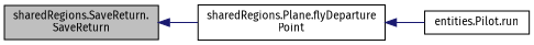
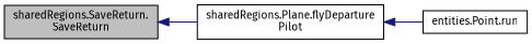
  digraph {
    fontname="Fira Sans"
    rankdir=LR
    node [color=black fillcolor=white fontname="Fira Sans" fontsize=10 shape=record style=filled]
    edge [color=midnightblue dir=back fontname="Fira Sans" fontsize=10 labelfontname=Helvetica labelfontsize=10 style=solid]
    n1 [fillcolor=grey75 fontcolor=black height=0.2 label="sharedRegions.SaveReturn.\lSaveReturn" width=0.4]
-   n2 [height=0.2 label="sharedRegions.Plane.flyDeparture\lPoint" width=0.4]
-   n3 [height=0.2 label="entities.Pilot.run" width=0.4]
+   n2 [height=0.2 label="sharedRegions.Plane.flyDeparture\lPilot" width=0.4]
+   n3 [height=0.2 label="entities.Point.run" width=0.4]
    n1 -> n2
    n2 -> n3
  }
